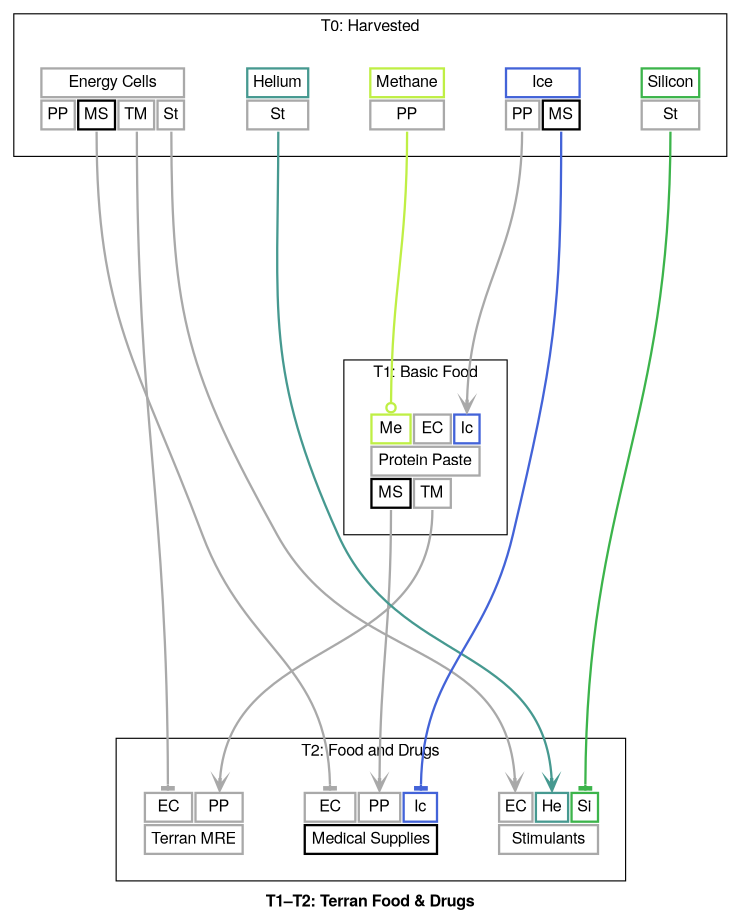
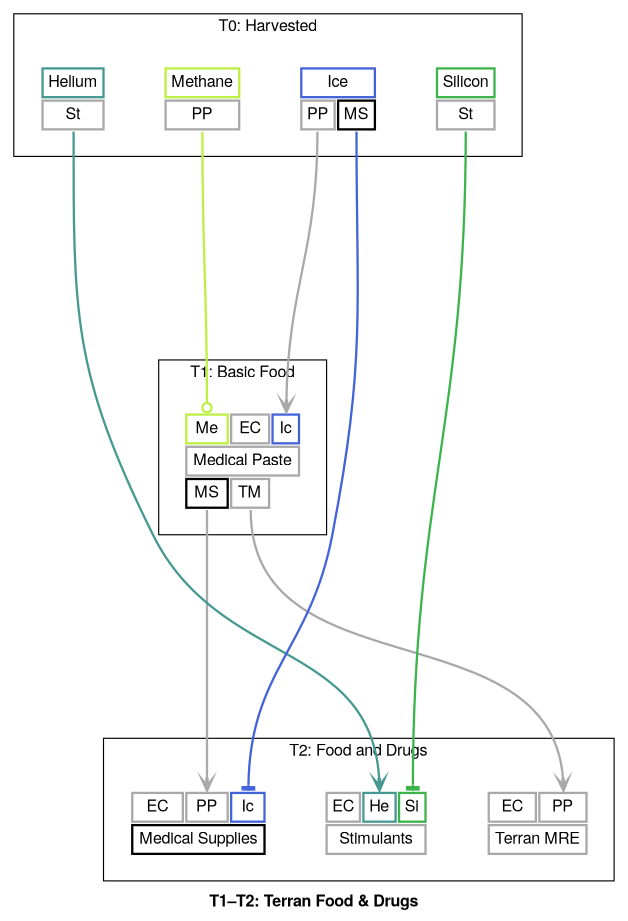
  digraph {
    compound=true
    fontname="Helvetica,Arial,sans-serif"
    label=<<b>T1–T2: Terran Food &amp; Drugs</b>>
    nodesep=0.3
    ranksep=3
    node [color=slategray1 fontname="Helvetica,Arial,sans-serif" margin=0.2 penwidth=2.0 shape=plaintext]
    edge [arrowType=normal arrowhead=vee arrowsize=1.0 color="#a9a9a9" fontname="Helvetica,Arial,sans-serif" headport="energy_cells:n" penwidth=2.0 tailport="medical_supplies:s" weight=1.0]
-   n1 [label=<<table border="0" cellborder="2" cellpadding="4" cellspacing="1" fixedsize="false" id="protein_paste" port="output">        <tr>                <td align="text" bgcolor="white" color="#bfef45" port="methane">Me</td>                <td align="text" bgcolor="white" color="#a9a9a9" port="energy_cells">EC</td>                <td align="text" bgcolor="white" color="#4363d8" port="ice">Ic</td>            </tr>      <tr>     <td align="text" bgcolor="white" color="#a9a9a9" colspan="3">Protein Paste</td>   </tr>        <tr>                <td align="text" bgcolor="white" color="#000000" port="medical_supplies">MS</td>                <td align="text" bgcolor="white" color="#a9a9a9" port="terran_mre">TM</td>            </tr>    </table>>]
-   n2 [label=<<table border="0" cellborder="2" cellpadding="4" cellspacing="1" fixedsize="false" id="energy_cells" port="output">      <tr>     <td align="text" bgcolor="white" color="#a9a9a9" colspan="4">Energy Cells</td>   </tr>        <tr>                <td align="text" bgcolor="white" color="#a9a9a9" port="protein_paste">PP</td>                <td align="text" bgcolor="white" color="#000000" port="medical_supplies">MS</td>                <td align="text" bgcolor="white" color="#a9a9a9" port="terran_mre">TM</td>                <td align="text" bgcolor="white" color="#a9a9a9" port="stimulants">St</td>            </tr>    </table>>]
+   n1 [label=<<table border="0" cellborder="2" cellpadding="4" cellspacing="1" fixedsize="false" id="protein_paste" port="output">        <tr>                <td align="text" bgcolor="white" color="#bfef45" port="methane">Me</td>                <td align="text" bgcolor="white" color="#a9a9a9" port="energy_cells">EC</td>                <td align="text" bgcolor="white" color="#4363d8" port="ice">Ic</td>            </tr>      <tr>     <td align="text" bgcolor="white" color="#a9a9a9" colspan="3">Medical Paste</td>   </tr>        <tr>                <td align="text" bgcolor="white" color="#000000" port="medical_supplies">MS</td>                <td align="text" bgcolor="white" color="#a9a9a9" port="terran_mre">TM</td>            </tr>    </table>>]
    n3 [label=<<table border="0" cellborder="2" cellpadding="4" cellspacing="1" fixedsize="false" id="helium" port="output">      <tr>     <td align="text" bgcolor="white" color="#469990" colspan="1">Helium</td>   </tr>        <tr>                <td align="text" bgcolor="white" color="#a9a9a9" port="stimulants">St</td>            </tr>    </table>>]
    n4 [label=<<table border="0" cellborder="2" cellpadding="4" cellspacing="1" fixedsize="false" id="ice" port="output">      <tr>     <td align="text" bgcolor="white" color="#4363d8" colspan="2">Ice</td>   </tr>        <tr>                <td align="text" bgcolor="white" color="#a9a9a9" port="protein_paste">PP</td>                <td align="text" bgcolor="white" color="#000000" port="medical_supplies">MS</td>            </tr>    </table>>]
    n5 [label=<<table border="0" cellborder="2" cellpadding="4" cellspacing="1" fixedsize="false" id="methane" port="output">      <tr>     <td align="text" bgcolor="white" color="#bfef45" colspan="1">Methane</td>   </tr>        <tr>                <td align="text" bgcolor="white" color="#a9a9a9" port="protein_paste">PP</td>            </tr>    </table>>]
    n6 [label=<<table border="0" cellborder="2" cellpadding="4" cellspacing="1" fixedsize="false" id="silicon" port="output">      <tr>     <td align="text" bgcolor="white" color="#3cb44b" colspan="1">Silicon</td>   </tr>        <tr>                <td align="text" bgcolor="white" color="#a9a9a9" port="stimulants">St</td>            </tr>    </table>>]
    n7 [label=<<table border="0" cellborder="2" cellpadding="4" cellspacing="1" fixedsize="false" id="medical_supplies" port="output">        <tr>                <td align="text" bgcolor="white" color="#a9a9a9" port="energy_cells">EC</td>                <td align="text" bgcolor="white" color="#a9a9a9" port="protein_paste">PP</td>                <td align="text" bgcolor="white" color="#4363d8" port="ice">Ic</td>            </tr>      <tr>     <td align="text" bgcolor="white" color="#000000" colspan="3">Medical Supplies</td>   </tr>    </table>>]
    n8 [label=<<table border="0" cellborder="2" cellpadding="4" cellspacing="1" fixedsize="false" id="stimulants" port="output">        <tr>                <td align="text" bgcolor="white" color="#a9a9a9" port="energy_cells">EC</td>                <td align="text" bgcolor="white" color="#469990" port="helium">He</td>                <td align="text" bgcolor="white" color="#3cb44b" port="silicon">Si</td>            </tr>      <tr>     <td align="text" bgcolor="white" color="#a9a9a9" colspan="3">Stimulants</td>   </tr>    </table>>]
    n9 [label=<<table border="0" cellborder="2" cellpadding="4" cellspacing="1" fixedsize="false" id="terran_mre" port="output">        <tr>                <td align="text" bgcolor="white" color="#a9a9a9" port="energy_cells">EC</td>                <td align="text" bgcolor="white" color="#a9a9a9" port="protein_paste">PP</td>            </tr>      <tr>     <td align="text" bgcolor="white" color="#a9a9a9" colspan="2">Terran MRE</td>   </tr>    </table>>]
    subgraph sub_1 {
      cluster=true
      label="T1: Basic Food"
      n1
    }
    subgraph sub_2 {
      cluster=true
      label="T0: Harvested"
-     n2
      n3
      n4
      n5
      n6
    }
    subgraph sub_3 {
      cluster=true
      label="T2: Food and Drugs"
      n7
      n8
      n9
    }
    n1 -> n7 [headport="protein_paste:n"]
    n1 -> n9 [headport="protein_paste:n" tailport="terran_mre:s"]
-   n2 -> n7 [arrowhead=tee]
-   n2 -> n8 [tailport="stimulants:s"]
-   n2 -> n9 [arrowhead=tee tailport="terran_mre:s"]
    n3 -> n8 [color="#469990" headport="helium:n" tailport="stimulants:s"]
    n4 -> n1 [headport="ice:n" tailport="protein_paste:s"]
    n4 -> n7 [arrowhead=tee color="#4363d8" headport="ice:n"]
    n5 -> n1 [arrowhead=odot color="#bfef45" headport="methane:n" tailport="protein_paste:s"]
    n6 -> n8 [arrowhead=tee color="#3cb44b" headport="silicon:n" tailport="stimulants:s"]
  }
